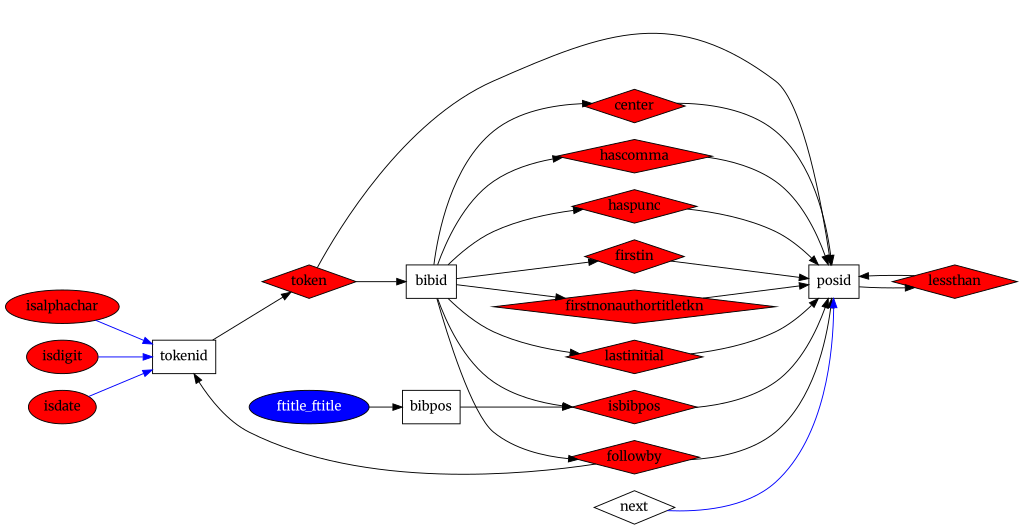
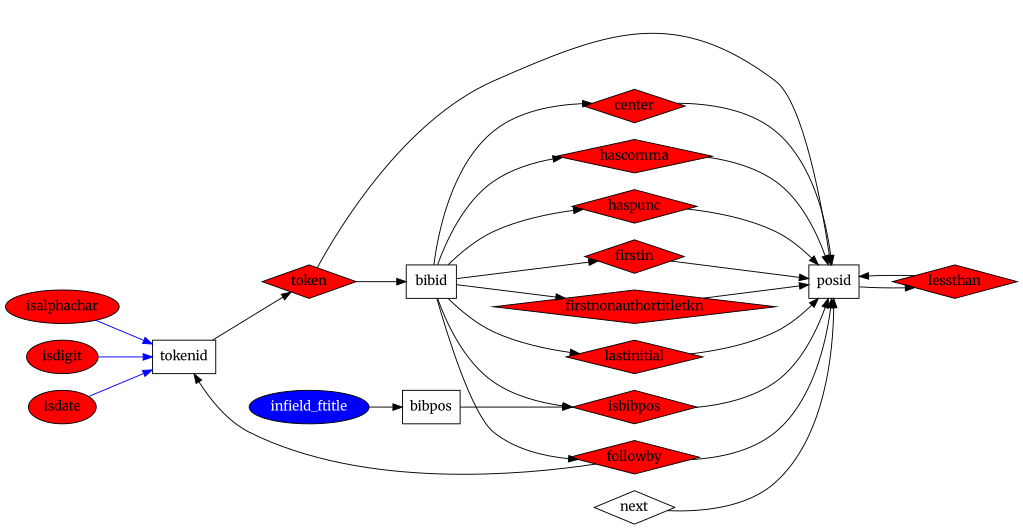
  digraph {
    fontname=Merriweather
    penwidth=0.1
    rankdir=LR
    node [fillcolor=red fontname=Merriweather shape=polygon style=filled orientation=45.0]
    edge [fontname=Merriweather]
    isalphachar [shape=ellipse orientation=""]
    tokenid [shape=box fillcolor="" style="" orientation=""]
    token
    posid [shape=box fillcolor="" style="" orientation=""]
    isbibpos
    lessthan
    hascomma
    followby
    haspunc
    firstin
    bibid [shape=box fillcolor="" style="" orientation=""]
    firstnonauthortitletkn
    lastinitial
    center
    isdigit [shape=ellipse orientation=""]
    next [fillcolor="" style=""]
    bibpos [shape=box fillcolor="" style="" orientation=""]
    isdate [shape=ellipse orientation=""]
-   infield_ftitle [fillcolor=blue fontcolor=white shape=ellipse label=ftitle_ftitle orientation=""]
+   infield_ftitle [fillcolor=blue fontcolor=white shape=ellipse orientation=""]
    isalphachar -> tokenid [color=blue]
    tokenid -> token
    token -> posid
    token -> bibid
    posid -> lessthan
    isbibpos -> posid
    lessthan -> posid
    hascomma -> posid
    followby -> tokenid
    followby -> posid
    haspunc -> posid
    firstin -> posid
    bibid -> isbibpos
    bibid -> hascomma
    bibid -> followby
    bibid -> haspunc
    bibid -> firstin
    bibid -> firstnonauthortitletkn
    bibid -> lastinitial
    bibid -> center
    firstnonauthortitletkn -> posid
    lastinitial -> posid
    center -> posid
    isdigit -> tokenid [color=blue]
-   next -> posid [color=blue]
+   next -> posid
    bibpos -> isbibpos
    isdate -> tokenid [color=blue]
    infield_ftitle -> bibpos [color=black]
  }
